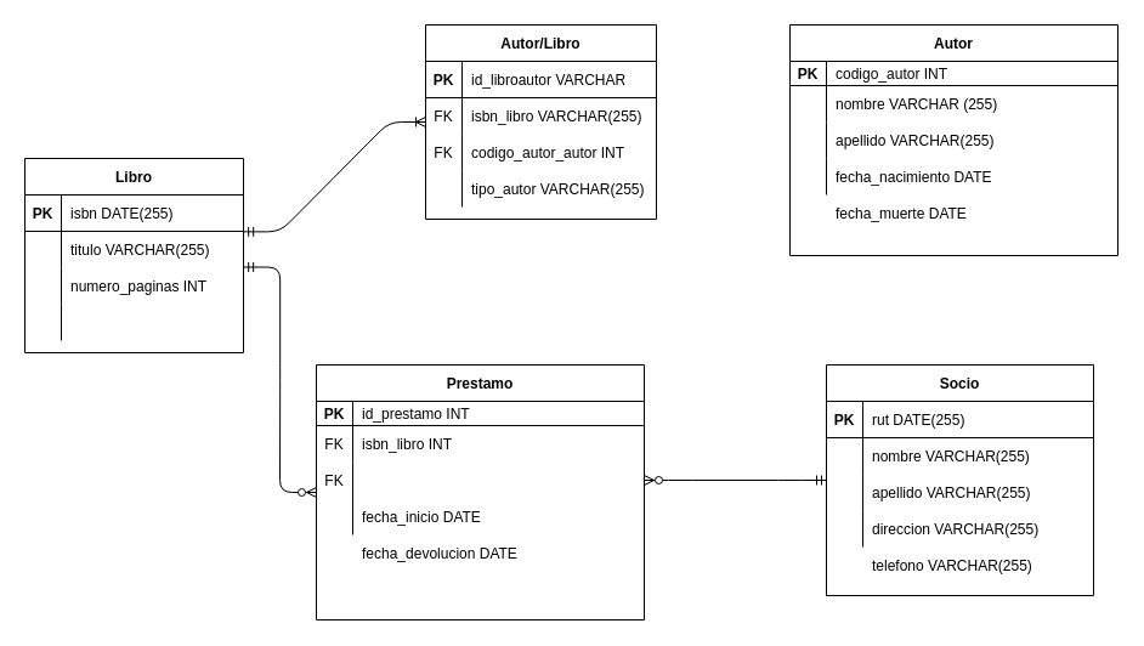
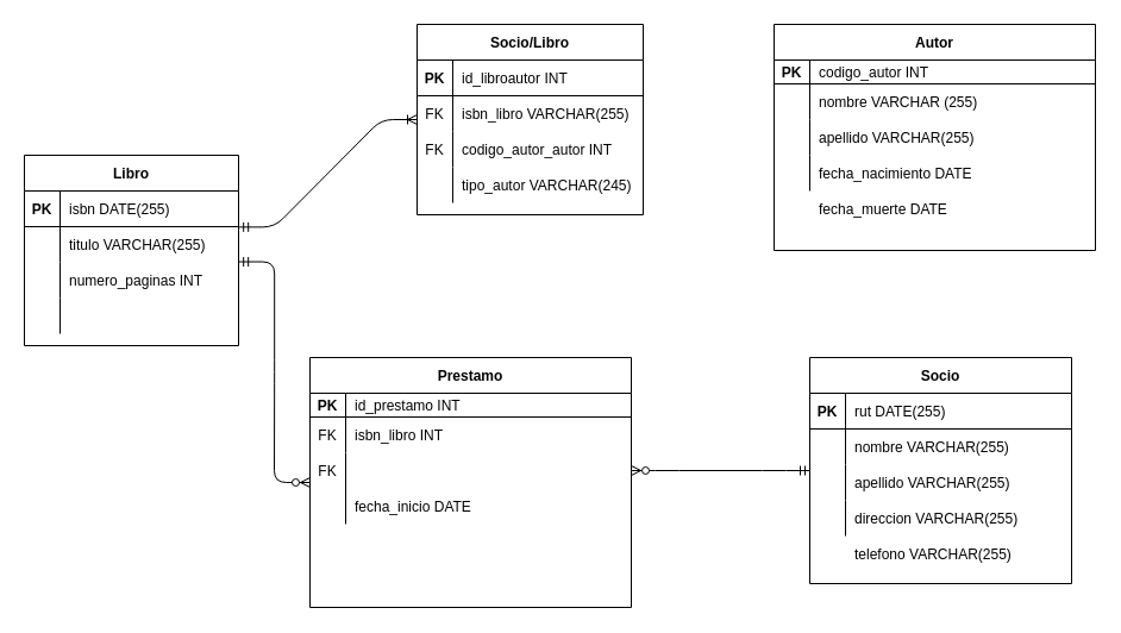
  <mxCell id="0" />
  <mxCell id="1" parent="0" />
  <mxCell id="2" value="Libro" style="shape=table;startSize=30;container=1;collapsible=1;childLayout=tableLayout;fixedRows=1;rowLines=0;fontStyle=1;align=center;resizeLast=1;" vertex="1" parent="1"><mxGeometry x="20" y="130" width="180" height="160" as="geometry" /></mxCell>
  <mxCell id="3" value="" style="shape=partialRectangle;collapsible=0;dropTarget=0;pointerEvents=0;fillColor=none;top=0;left=0;bottom=1;right=0;points=[[0,0.5],[1,0.5]];portConstraint=eastwest;" vertex="1" parent="2"><mxGeometry y="30" width="180" height="30" as="geometry" /></mxCell>
  <mxCell id="4" value="PK" style="shape=partialRectangle;connectable=0;fillColor=none;top=0;left=0;bottom=0;right=0;fontStyle=1;overflow=hidden;" vertex="1" parent="3"><mxGeometry width="30" height="30" as="geometry" /></mxCell>
  <mxCell id="5" value="isbn DATE(255)" style="shape=partialRectangle;connectable=0;fillColor=none;top=0;left=0;bottom=0;right=0;align=left;spacingLeft=6;fontStyle=0;overflow=hidden;" vertex="1" parent="3"><mxGeometry x="30" width="150" height="30" as="geometry" /></mxCell>
  <mxCell id="6" value="" style="shape=partialRectangle;collapsible=0;dropTarget=0;pointerEvents=0;fillColor=none;top=0;left=0;bottom=0;right=0;points=[[0,0.5],[1,0.5]];portConstraint=eastwest;" vertex="1" parent="2"><mxGeometry y="60" width="180" height="30" as="geometry" /></mxCell>
  <mxCell id="7" value="" style="shape=partialRectangle;connectable=0;fillColor=none;top=0;left=0;bottom=0;right=0;editable=1;overflow=hidden;" vertex="1" parent="6"><mxGeometry width="30" height="30" as="geometry" /></mxCell>
  <mxCell id="8" value="titulo VARCHAR(255)" style="shape=partialRectangle;connectable=0;fillColor=none;top=0;left=0;bottom=0;right=0;align=left;spacingLeft=6;overflow=hidden;" vertex="1" parent="6"><mxGeometry x="30" width="150" height="30" as="geometry" /></mxCell>
  <mxCell id="9" value="" style="shape=partialRectangle;collapsible=0;dropTarget=0;pointerEvents=0;fillColor=none;top=0;left=0;bottom=0;right=0;points=[[0,0.5],[1,0.5]];portConstraint=eastwest;" vertex="1" parent="2"><mxGeometry y="90" width="180" height="30" as="geometry" /></mxCell>
  <mxCell id="10" value="" style="shape=partialRectangle;connectable=0;fillColor=none;top=0;left=0;bottom=0;right=0;editable=1;overflow=hidden;" vertex="1" parent="9"><mxGeometry width="30" height="30" as="geometry" /></mxCell>
  <mxCell id="11" value="numero_paginas INT" style="shape=partialRectangle;connectable=0;fillColor=none;top=0;left=0;bottom=0;right=0;align=left;spacingLeft=6;overflow=hidden;" vertex="1" parent="9"><mxGeometry x="30" width="150" height="30" as="geometry" /></mxCell>
  <mxCell id="12" value="" style="shape=partialRectangle;collapsible=0;dropTarget=0;pointerEvents=0;fillColor=none;top=0;left=0;bottom=0;right=0;points=[[0,0.5],[1,0.5]];portConstraint=eastwest;" vertex="1" parent="2"><mxGeometry y="120" width="180" height="30" as="geometry" /></mxCell>
  <mxCell id="13" value="" style="shape=partialRectangle;connectable=0;fillColor=none;top=0;left=0;bottom=0;right=0;editable=1;overflow=hidden;" vertex="1" parent="12"><mxGeometry width="30" height="30" as="geometry" /></mxCell>
  <mxCell id="14" value="" style="shape=partialRectangle;connectable=0;fillColor=none;top=0;left=0;bottom=0;right=0;align=left;spacingLeft=6;overflow=hidden;" vertex="1" parent="12"><mxGeometry x="30" width="150" height="30" as="geometry" /></mxCell>
- <mxCell id="15" value="Autor/Libro" style="shape=table;startSize=30;container=1;collapsible=1;childLayout=tableLayout;fixedRows=1;rowLines=0;fontStyle=1;align=center;resizeLast=1;" vertex="1" parent="1"><mxGeometry x="350" y="20" width="190" height="160" as="geometry" /></mxCell>
+ <mxCell id="15" value="Socio/Libro" style="shape=table;startSize=30;container=1;collapsible=1;childLayout=tableLayout;fixedRows=1;rowLines=0;fontStyle=1;align=center;resizeLast=1;" vertex="1" parent="1"><mxGeometry x="350" y="20" width="190" height="160" as="geometry" /></mxCell>
  <mxCell id="16" value="" style="shape=partialRectangle;collapsible=0;dropTarget=0;pointerEvents=0;fillColor=none;top=0;left=0;bottom=1;right=0;points=[[0,0.5],[1,0.5]];portConstraint=eastwest;" vertex="1" parent="15"><mxGeometry y="30" width="190" height="30" as="geometry" /></mxCell>
  <mxCell id="17" value="PK" style="shape=partialRectangle;connectable=0;fillColor=none;top=0;left=0;bottom=0;right=0;fontStyle=1;overflow=hidden;" vertex="1" parent="16"><mxGeometry width="30" height="30" as="geometry" /></mxCell>
- <mxCell id="18" value="id_libroautor VARCHAR" style="shape=partialRectangle;connectable=0;fillColor=none;top=0;left=0;bottom=0;right=0;align=left;spacingLeft=6;fontStyle=0;overflow=hidden;" vertex="1" parent="16"><mxGeometry x="30" width="160" height="30" as="geometry" /></mxCell>
+ <mxCell id="18" value="id_libroautor INT" style="shape=partialRectangle;connectable=0;fillColor=none;top=0;left=0;bottom=0;right=0;align=left;spacingLeft=6;fontStyle=0;overflow=hidden;" vertex="1" parent="16"><mxGeometry x="30" width="160" height="30" as="geometry" /></mxCell>
  <mxCell id="19" value="" style="shape=partialRectangle;collapsible=0;dropTarget=0;pointerEvents=0;fillColor=none;top=0;left=0;bottom=0;right=0;points=[[0,0.5],[1,0.5]];portConstraint=eastwest;" vertex="1" parent="15"><mxGeometry y="60" width="190" height="30" as="geometry" /></mxCell>
  <mxCell id="20" value="FK" style="shape=partialRectangle;connectable=0;fillColor=none;top=0;left=0;bottom=0;right=0;editable=1;overflow=hidden;" vertex="1" parent="19"><mxGeometry width="30" height="30" as="geometry" /></mxCell>
  <mxCell id="21" value="isbn_libro VARCHAR(255)" style="shape=partialRectangle;connectable=0;fillColor=none;top=0;left=0;bottom=0;right=0;align=left;spacingLeft=6;overflow=hidden;" vertex="1" parent="19"><mxGeometry x="30" width="160" height="30" as="geometry" /></mxCell>
  <mxCell id="22" value="" style="shape=partialRectangle;collapsible=0;dropTarget=0;pointerEvents=0;fillColor=none;top=0;left=0;bottom=0;right=0;points=[[0,0.5],[1,0.5]];portConstraint=eastwest;" vertex="1" parent="15"><mxGeometry y="90" width="190" height="30" as="geometry" /></mxCell>
  <mxCell id="23" value="FK" style="shape=partialRectangle;connectable=0;fillColor=none;top=0;left=0;bottom=0;right=0;editable=1;overflow=hidden;" vertex="1" parent="22"><mxGeometry width="30" height="30" as="geometry" /></mxCell>
  <mxCell id="24" value="codigo_autor_autor INT" style="shape=partialRectangle;connectable=0;fillColor=none;top=0;left=0;bottom=0;right=0;align=left;spacingLeft=6;overflow=hidden;" vertex="1" parent="22"><mxGeometry x="30" width="160" height="30" as="geometry" /></mxCell>
  <mxCell id="25" value="" style="shape=partialRectangle;collapsible=0;dropTarget=0;pointerEvents=0;fillColor=none;top=0;left=0;bottom=0;right=0;points=[[0,0.5],[1,0.5]];portConstraint=eastwest;" vertex="1" parent="15"><mxGeometry y="120" width="190" height="30" as="geometry" /></mxCell>
  <mxCell id="26" value="" style="shape=partialRectangle;connectable=0;fillColor=none;top=0;left=0;bottom=0;right=0;editable=1;overflow=hidden;" vertex="1" parent="25"><mxGeometry width="30" height="30" as="geometry" /></mxCell>
- <mxCell id="27" value="tipo_autor VARCHAR(255)" style="shape=partialRectangle;connectable=0;fillColor=none;top=0;left=0;bottom=0;right=0;align=left;spacingLeft=6;overflow=hidden;" vertex="1" parent="25"><mxGeometry x="30" width="160" height="30" as="geometry" /></mxCell>
+ <mxCell id="27" value="tipo_autor VARCHAR(245)" style="shape=partialRectangle;connectable=0;fillColor=none;top=0;left=0;bottom=0;right=0;align=left;spacingLeft=6;overflow=hidden;" vertex="1" parent="25"><mxGeometry x="30" width="160" height="30" as="geometry" /></mxCell>
  <mxCell id="28" value="Autor" style="shape=table;startSize=30;container=1;collapsible=1;childLayout=tableLayout;fixedRows=1;rowLines=0;fontStyle=1;align=center;resizeLast=1;" vertex="1" parent="1"><mxGeometry x="650" y="20" width="270" height="190" as="geometry" /></mxCell>
  <mxCell id="29" value="" style="shape=partialRectangle;collapsible=0;dropTarget=0;pointerEvents=0;fillColor=none;top=0;left=0;bottom=1;right=0;points=[[0,0.5],[1,0.5]];portConstraint=eastwest;" vertex="1" parent="28"><mxGeometry y="30" width="270" height="20" as="geometry" /></mxCell>
  <mxCell id="30" value="PK" style="shape=partialRectangle;connectable=0;fillColor=none;top=0;left=0;bottom=0;right=0;fontStyle=1;overflow=hidden;" vertex="1" parent="29"><mxGeometry width="30" height="20" as="geometry" /></mxCell>
  <mxCell id="31" value="codigo_autor INT" style="shape=partialRectangle;connectable=0;fillColor=none;top=0;left=0;bottom=0;right=0;align=left;spacingLeft=6;fontStyle=0;overflow=hidden;" vertex="1" parent="29"><mxGeometry x="30" width="240" height="20" as="geometry" /></mxCell>
  <mxCell id="32" value="" style="shape=partialRectangle;collapsible=0;dropTarget=0;pointerEvents=0;fillColor=none;top=0;left=0;bottom=0;right=0;points=[[0,0.5],[1,0.5]];portConstraint=eastwest;" vertex="1" parent="28"><mxGeometry y="50" width="270" height="30" as="geometry" /></mxCell>
  <mxCell id="33" value="" style="shape=partialRectangle;connectable=0;fillColor=none;top=0;left=0;bottom=0;right=0;editable=1;overflow=hidden;" vertex="1" parent="32"><mxGeometry width="30" height="30" as="geometry" /></mxCell>
  <mxCell id="34" value="nombre VARCHAR (255)" style="shape=partialRectangle;connectable=0;fillColor=none;top=0;left=0;bottom=0;right=0;align=left;spacingLeft=6;overflow=hidden;" vertex="1" parent="32"><mxGeometry x="30" width="240" height="30" as="geometry" /></mxCell>
  <mxCell id="35" value="" style="shape=partialRectangle;collapsible=0;dropTarget=0;pointerEvents=0;fillColor=none;top=0;left=0;bottom=0;right=0;points=[[0,0.5],[1,0.5]];portConstraint=eastwest;" vertex="1" parent="28"><mxGeometry y="80" width="270" height="30" as="geometry" /></mxCell>
  <mxCell id="36" value="" style="shape=partialRectangle;connectable=0;fillColor=none;top=0;left=0;bottom=0;right=0;editable=1;overflow=hidden;" vertex="1" parent="35"><mxGeometry width="30" height="30" as="geometry" /></mxCell>
  <mxCell id="37" value="apellido VARCHAR(255)" style="shape=partialRectangle;connectable=0;fillColor=none;top=0;left=0;bottom=0;right=0;align=left;spacingLeft=6;overflow=hidden;" vertex="1" parent="35"><mxGeometry x="30" width="240" height="30" as="geometry" /></mxCell>
  <mxCell id="38" value="" style="shape=partialRectangle;collapsible=0;dropTarget=0;pointerEvents=0;fillColor=none;top=0;left=0;bottom=0;right=0;points=[[0,0.5],[1,0.5]];portConstraint=eastwest;" vertex="1" parent="28"><mxGeometry y="110" width="270" height="30" as="geometry" /></mxCell>
  <mxCell id="39" value="" style="shape=partialRectangle;connectable=0;fillColor=none;top=0;left=0;bottom=0;right=0;editable=1;overflow=hidden;" vertex="1" parent="38"><mxGeometry width="30" height="30" as="geometry" /></mxCell>
  <mxCell id="40" value="fecha_nacimiento DATE" style="shape=partialRectangle;connectable=0;fillColor=none;top=0;left=0;bottom=0;right=0;align=left;spacingLeft=6;overflow=hidden;" vertex="1" parent="38"><mxGeometry x="30" width="240" height="30" as="geometry" /></mxCell>
  <mxCell id="41" value="fecha_muerte DATE" style="shape=partialRectangle;connectable=0;fillColor=none;top=0;left=0;bottom=0;right=0;align=left;spacingLeft=6;overflow=hidden;" vertex="1" parent="1"><mxGeometry x="680" y="160" width="240" height="30" as="geometry" /></mxCell>
  <mxCell id="42" value="Prestamo" style="shape=table;startSize=30;container=1;collapsible=1;childLayout=tableLayout;fixedRows=1;rowLines=0;fontStyle=1;align=center;resizeLast=1;" vertex="1" parent="1"><mxGeometry x="260" y="300" width="270" height="210" as="geometry" /></mxCell>
  <mxCell id="43" value="" style="shape=partialRectangle;collapsible=0;dropTarget=0;pointerEvents=0;fillColor=none;top=0;left=0;bottom=1;right=0;points=[[0,0.5],[1,0.5]];portConstraint=eastwest;" vertex="1" parent="42"><mxGeometry y="30" width="270" height="20" as="geometry" /></mxCell>
  <mxCell id="44" value="PK" style="shape=partialRectangle;connectable=0;fillColor=none;top=0;left=0;bottom=0;right=0;fontStyle=1;overflow=hidden;" vertex="1" parent="43"><mxGeometry width="30" height="20" as="geometry" /></mxCell>
  <mxCell id="45" value="id_prestamo INT" style="shape=partialRectangle;connectable=0;fillColor=none;top=0;left=0;bottom=0;right=0;align=left;spacingLeft=6;fontStyle=0;overflow=hidden;" vertex="1" parent="43"><mxGeometry x="30" width="240" height="20" as="geometry" /></mxCell>
  <mxCell id="46" value="" style="shape=partialRectangle;collapsible=0;dropTarget=0;pointerEvents=0;fillColor=none;top=0;left=0;bottom=0;right=0;points=[[0,0.5],[1,0.5]];portConstraint=eastwest;" vertex="1" parent="42"><mxGeometry y="50" width="270" height="30" as="geometry" /></mxCell>
  <mxCell id="47" value="FK" style="shape=partialRectangle;connectable=0;fillColor=none;top=0;left=0;bottom=0;right=0;editable=1;overflow=hidden;" vertex="1" parent="46"><mxGeometry width="30" height="30" as="geometry" /></mxCell>
  <mxCell id="48" value="isbn_libro INT" style="shape=partialRectangle;connectable=0;fillColor=none;top=0;left=0;bottom=0;right=0;align=left;spacingLeft=6;overflow=hidden;" vertex="1" parent="46"><mxGeometry x="30" width="240" height="30" as="geometry" /></mxCell>
  <mxCell id="49" value="" style="shape=partialRectangle;collapsible=0;dropTarget=0;pointerEvents=0;fillColor=none;top=0;left=0;bottom=0;right=0;points=[[0,0.5],[1,0.5]];portConstraint=eastwest;" vertex="1" parent="42"><mxGeometry y="80" width="270" height="30" as="geometry" /></mxCell>
  <mxCell id="50" value="FK" style="shape=partialRectangle;connectable=0;fillColor=none;top=0;left=0;bottom=0;right=0;editable=1;overflow=hidden;" vertex="1" parent="49"><mxGeometry width="30" height="30" as="geometry" /></mxCell>
  <mxCell id="51" value="" style="shape=partialRectangle;collapsible=0;dropTarget=0;pointerEvents=0;fillColor=none;top=0;left=0;bottom=0;right=0;points=[[0,0.5],[1,0.5]];portConstraint=eastwest;" vertex="1" parent="42"><mxGeometry y="110" width="270" height="30" as="geometry" /></mxCell>
  <mxCell id="52" value="" style="shape=partialRectangle;connectable=0;fillColor=none;top=0;left=0;bottom=0;right=0;editable=1;overflow=hidden;" vertex="1" parent="51"><mxGeometry width="30" height="30" as="geometry" /></mxCell>
  <mxCell id="53" value="fecha_inicio DATE" style="shape=partialRectangle;connectable=0;fillColor=none;top=0;left=0;bottom=0;right=0;align=left;spacingLeft=6;overflow=hidden;" vertex="1" parent="51"><mxGeometry x="30" width="240" height="30" as="geometry" /></mxCell>
- <mxCell id="54" value="fecha_devolucion DATE" style="shape=partialRectangle;connectable=0;fillColor=none;top=0;left=0;bottom=0;right=0;align=left;spacingLeft=6;overflow=hidden;" vertex="1" parent="1"><mxGeometry x="290" y="440" width="240" height="30" as="geometry" /></mxCell>
  <mxCell id="55" value="Socio" style="shape=table;startSize=30;container=1;collapsible=1;childLayout=tableLayout;fixedRows=1;rowLines=0;fontStyle=1;align=center;resizeLast=1;" vertex="1" parent="1"><mxGeometry x="680" y="300" width="220" height="190" as="geometry" /></mxCell>
  <mxCell id="56" value="" style="shape=partialRectangle;collapsible=0;dropTarget=0;pointerEvents=0;fillColor=none;top=0;left=0;bottom=1;right=0;points=[[0,0.5],[1,0.5]];portConstraint=eastwest;" vertex="1" parent="55"><mxGeometry y="30" width="220" height="30" as="geometry" /></mxCell>
  <mxCell id="57" value="PK" style="shape=partialRectangle;connectable=0;fillColor=none;top=0;left=0;bottom=0;right=0;fontStyle=1;overflow=hidden;" vertex="1" parent="56"><mxGeometry width="30" height="30" as="geometry" /></mxCell>
  <mxCell id="58" value="rut DATE(255)" style="shape=partialRectangle;connectable=0;fillColor=none;top=0;left=0;bottom=0;right=0;align=left;spacingLeft=6;fontStyle=0;overflow=hidden;" vertex="1" parent="56"><mxGeometry x="30" width="190" height="30" as="geometry" /></mxCell>
  <mxCell id="59" value="" style="shape=partialRectangle;collapsible=0;dropTarget=0;pointerEvents=0;fillColor=none;top=0;left=0;bottom=0;right=0;points=[[0,0.5],[1,0.5]];portConstraint=eastwest;" vertex="1" parent="55"><mxGeometry y="60" width="220" height="30" as="geometry" /></mxCell>
  <mxCell id="60" value="" style="shape=partialRectangle;connectable=0;fillColor=none;top=0;left=0;bottom=0;right=0;editable=1;overflow=hidden;" vertex="1" parent="59"><mxGeometry width="30" height="30" as="geometry" /></mxCell>
  <mxCell id="61" value="nombre VARCHAR(255)" style="shape=partialRectangle;connectable=0;fillColor=none;top=0;left=0;bottom=0;right=0;align=left;spacingLeft=6;overflow=hidden;" vertex="1" parent="59"><mxGeometry x="30" width="190" height="30" as="geometry" /></mxCell>
  <mxCell id="62" value="" style="shape=partialRectangle;collapsible=0;dropTarget=0;pointerEvents=0;fillColor=none;top=0;left=0;bottom=0;right=0;points=[[0,0.5],[1,0.5]];portConstraint=eastwest;" vertex="1" parent="55"><mxGeometry y="90" width="220" height="30" as="geometry" /></mxCell>
  <mxCell id="63" value="" style="shape=partialRectangle;connectable=0;fillColor=none;top=0;left=0;bottom=0;right=0;editable=1;overflow=hidden;" vertex="1" parent="62"><mxGeometry width="30" height="30" as="geometry" /></mxCell>
  <mxCell id="64" value="apellido VARCHAR(255)" style="shape=partialRectangle;connectable=0;fillColor=none;top=0;left=0;bottom=0;right=0;align=left;spacingLeft=6;overflow=hidden;" vertex="1" parent="62"><mxGeometry x="30" width="190" height="30" as="geometry" /></mxCell>
  <mxCell id="65" value="" style="shape=partialRectangle;collapsible=0;dropTarget=0;pointerEvents=0;fillColor=none;top=0;left=0;bottom=0;right=0;points=[[0,0.5],[1,0.5]];portConstraint=eastwest;" vertex="1" parent="55"><mxGeometry y="120" width="220" height="30" as="geometry" /></mxCell>
  <mxCell id="66" value="" style="shape=partialRectangle;connectable=0;fillColor=none;top=0;left=0;bottom=0;right=0;editable=1;overflow=hidden;" vertex="1" parent="65"><mxGeometry width="30" height="30" as="geometry" /></mxCell>
  <mxCell id="67" value="" style="shape=partialRectangle;connectable=0;fillColor=none;top=0;left=0;bottom=0;right=0;align=left;spacingLeft=6;overflow=hidden;" vertex="1" parent="65"><mxGeometry x="30" width="190" height="30" as="geometry" /></mxCell>
  <mxCell id="68" value="direccion VARCHAR(255)" style="shape=partialRectangle;connectable=0;fillColor=none;top=0;left=0;bottom=0;right=0;align=left;spacingLeft=6;overflow=hidden;" vertex="1" parent="1"><mxGeometry x="710" y="420" width="190" height="30" as="geometry" /></mxCell>
  <mxCell id="69" value="telefono VARCHAR(255)" style="shape=partialRectangle;connectable=0;fillColor=none;top=0;left=0;bottom=0;right=0;align=left;spacingLeft=6;overflow=hidden;" vertex="1" parent="1"><mxGeometry x="710" y="450" width="190" height="30" as="geometry" /></mxCell>
  <mxCell id="70" value="" style="edgeStyle=entityRelationEdgeStyle;fontSize=12;html=1;endArrow=ERoneToMany;startArrow=ERmandOne;exitX=1.001;exitY=0.012;exitDx=0;exitDy=0;exitPerimeter=0;" edge="1" parent="1" source="6" target="15"><mxGeometry width="100" height="100" relative="1" as="geometry"><mxPoint x="220" y="100" as="sourcePoint" /><mxPoint x="360" y="80" as="targetPoint" /></mxGeometry></mxCell>
  <mxCell id="71" value="" style="edgeStyle=entityRelationEdgeStyle;fontSize=12;html=1;endArrow=ERzeroToMany;startArrow=ERmandOne;exitX=1.001;exitY=0.984;exitDx=0;exitDy=0;exitPerimeter=0;" edge="1" parent="1" source="6" target="42"><mxGeometry width="100" height="100" relative="1" as="geometry"><mxPoint x="190" y="-250" as="sourcePoint" /><mxPoint x="210" y="60" as="targetPoint" /></mxGeometry></mxCell>
  <mxCell id="72" value="" style="edgeStyle=entityRelationEdgeStyle;fontSize=12;html=1;endArrow=ERzeroToMany;startArrow=ERmandOne;" edge="1" parent="1" source="55" target="49"><mxGeometry width="100" height="100" relative="1" as="geometry"><mxPoint x="720" y="332" as="sourcePoint" /><mxPoint x="250" y="420" as="targetPoint" /></mxGeometry></mxCell>
